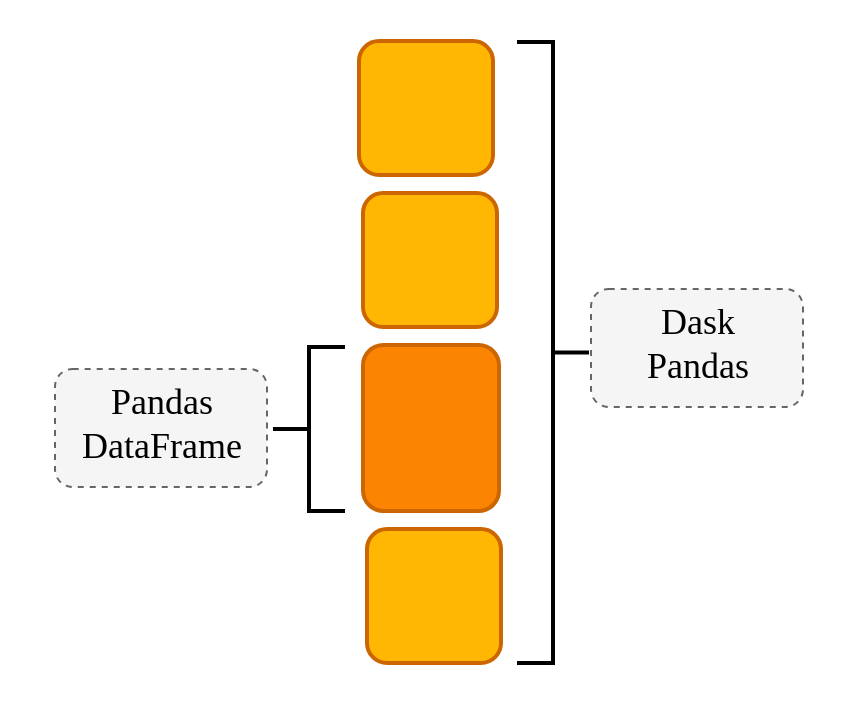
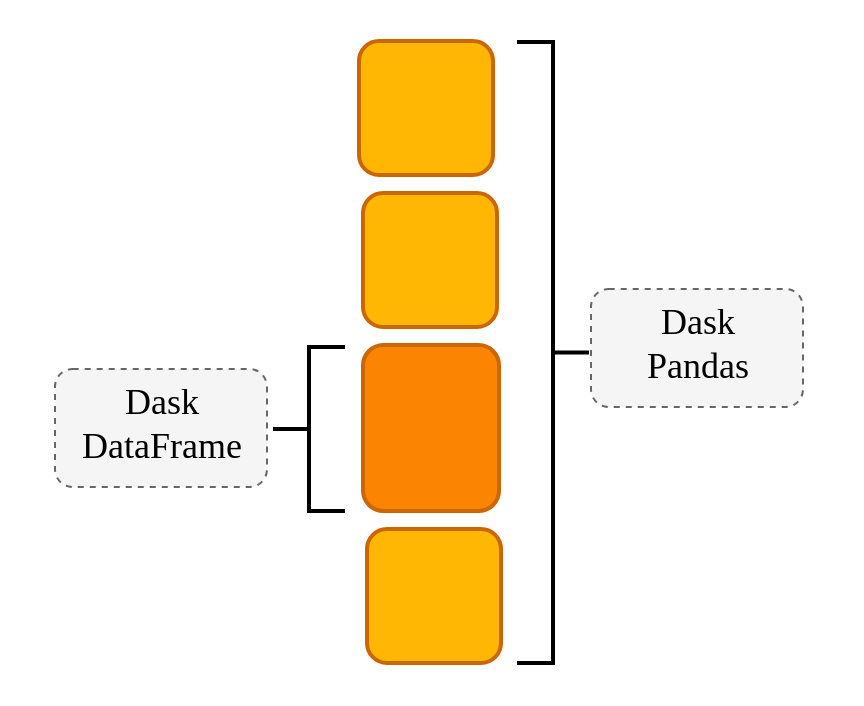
  <mxCell id="0" />
  <mxCell id="1" parent="0" />
  <mxCell id="2" value="" style="whiteSpace=wrap;html=1;aspect=fixed;rounded=1;fillColor=#FFB703;strokeColor=#CC6600;strokeWidth=2;" vertex="1" parent="1"><mxGeometry x="179" y="20" width="67" height="67" as="geometry" /></mxCell>
  <mxCell id="3" value="" style="whiteSpace=wrap;html=1;aspect=fixed;rounded=1;fillColor=#FFB703;strokeColor=#CC6600;strokeWidth=2;" vertex="1" parent="1"><mxGeometry x="181" y="96" width="67" height="67" as="geometry" /></mxCell>
  <mxCell id="4" value="" style="rounded=1;whiteSpace=wrap;html=1;fillColor=#FB8402;strokeColor=#CC6600;strokeWidth=2;" vertex="1" parent="1"><mxGeometry x="181" y="172" width="68" height="83" as="geometry" /></mxCell>
  <mxCell id="5" value="" style="whiteSpace=wrap;html=1;aspect=fixed;rounded=1;fillColor=#FFB703;strokeColor=#CC6600;strokeWidth=2;" vertex="1" parent="1"><mxGeometry x="183" y="264" width="67" height="67" as="geometry" /></mxCell>
  <mxCell id="6" value="" style="rounded=1;whiteSpace=wrap;html=1;dashed=1;strokeColor=#666666;fillColor=#f5f5f5;fontColor=#333333;" vertex="1" parent="1"><mxGeometry x="27" y="184" width="106" height="59" as="geometry" /></mxCell>
- <mxCell id="7" value="&lt;font face=&quot;Times New Roman&quot; style=&quot;font-size: 18px;&quot;&gt;Pandas&lt;br&gt;DataFrame&lt;/font&gt;" style="text;html=1;strokeColor=none;fillColor=none;align=center;verticalAlign=middle;whiteSpace=wrap;rounded=0;" vertex="1" parent="1"><mxGeometry x="20" y="197" width="122" height="30" as="geometry" /></mxCell>
+ <mxCell id="7" value="&lt;font face=&quot;Times New Roman&quot; style=&quot;font-size: 18px;&quot;&gt;Dask&lt;br&gt;DataFrame&lt;/font&gt;" style="text;html=1;strokeColor=none;fillColor=none;align=center;verticalAlign=middle;whiteSpace=wrap;rounded=0;" vertex="1" parent="1"><mxGeometry x="20" y="197" width="122" height="30" as="geometry" /></mxCell>
  <mxCell id="8" value="" style="strokeWidth=2;html=1;shape=mxgraph.flowchart.annotation_2;align=left;labelPosition=right;pointerEvents=1;fillStyle=hatch;perimeterSpacing=8;fillColor=#CCFF99;noLabel=0;" vertex="1" parent="1"><mxGeometry x="136" y="173" width="36" height="82" as="geometry" /></mxCell>
  <mxCell id="9" value="" style="rounded=1;whiteSpace=wrap;html=1;dashed=1;strokeColor=#666666;fillColor=#f5f5f5;fontColor=#333333;" vertex="1" parent="1"><mxGeometry x="295" y="144" width="106" height="59" as="geometry" /></mxCell>
  <mxCell id="10" value="&lt;font face=&quot;Times New Roman&quot; style=&quot;font-size: 18px;&quot;&gt;Dask&lt;br&gt;Pandas&lt;/font&gt;" style="text;html=1;strokeColor=none;fillColor=none;align=center;verticalAlign=middle;whiteSpace=wrap;rounded=0;" vertex="1" parent="1"><mxGeometry x="288" y="156.5" width="122" height="30" as="geometry" /></mxCell>
  <mxCell id="11" value="" style="strokeWidth=2;html=1;shape=mxgraph.flowchart.annotation_2;align=left;labelPosition=right;pointerEvents=1;fillStyle=hatch;perimeterSpacing=8;fillColor=#CCFF99;noLabel=0;rotation=-180;" vertex="1" parent="1"><mxGeometry x="258" y="20.5" width="36" height="310.5" as="geometry" /></mxCell>
